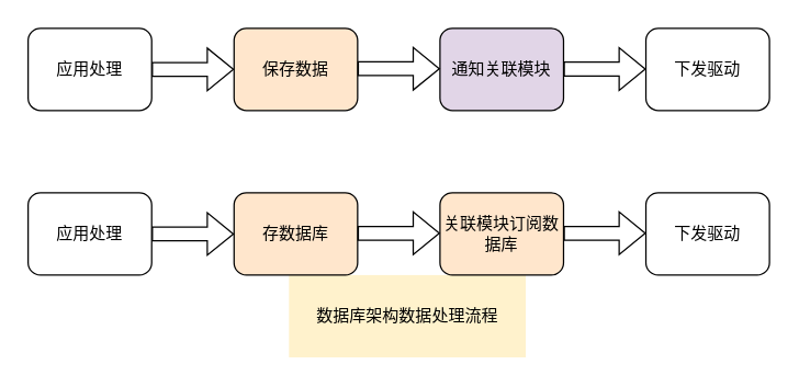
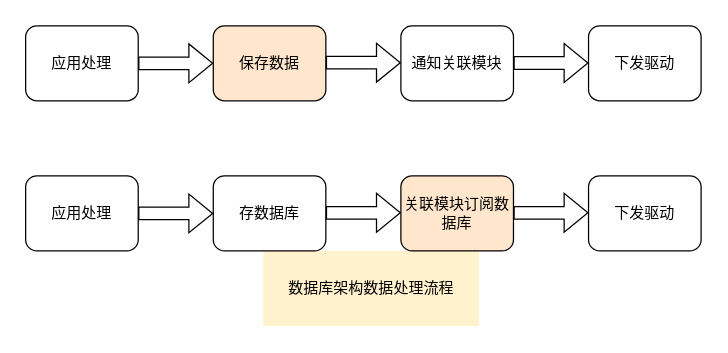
  <mxCell id="0" />
  <mxCell id="1" parent="0" />
  <mxCell id="2" value="数据库架构数据处理流程" style="rounded=0;whiteSpace=wrap;html=1;fontSize=12;strokeColor=none;fontFamily=宋体;fillColor=#fff2cc;" parent="1" vertex="1"><mxGeometry x="210" y="200" width="172.5" height="60" as="geometry" /></mxCell>
  <mxCell id="3" value="应用处理" style="rounded=1;whiteSpace=wrap;html=1;fontSize=12;fontFamily=宋体;" parent="1" vertex="1"><mxGeometry x="20" y="20" width="90" height="60" as="geometry" /></mxCell>
  <mxCell id="4" value="保存数据" style="rounded=1;whiteSpace=wrap;html=1;fontSize=12;fontFamily=宋体;fillColor=#ffe6cc;" parent="1" vertex="1"><mxGeometry x="170" y="20" width="90" height="60" as="geometry" /></mxCell>
- <mxCell id="5" value="通知关联模块" style="rounded=1;whiteSpace=wrap;html=1;fontSize=12;fontFamily=宋体;fillColor=#e1d5e7;" parent="1" vertex="1"><mxGeometry x="320" y="20" width="90" height="60" as="geometry" /></mxCell>
+ <mxCell id="5" value="通知关联模块" style="rounded=1;whiteSpace=wrap;html=1;fontSize=12;fontFamily=宋体;" parent="1" vertex="1"><mxGeometry x="320" y="20" width="90" height="60" as="geometry" /></mxCell>
  <mxCell id="6" value="下发驱动" style="rounded=1;whiteSpace=wrap;html=1;fontSize=12;fontFamily=宋体;" parent="1" vertex="1"><mxGeometry x="470" y="20" width="90" height="60" as="geometry" /></mxCell>
  <mxCell id="7" value="" style="shape=flexArrow;endArrow=classic;html=1;rounded=0;exitX=1;exitY=0.5;exitDx=0;exitDy=0;fontSize=12;fontFamily=宋体;" parent="1" source="3" target="4" edge="1"><mxGeometry width="50" height="50" relative="1" as="geometry"><mxPoint x="320" y="310" as="sourcePoint" /><mxPoint x="370" y="260" as="targetPoint" /></mxGeometry></mxCell>
  <mxCell id="8" value="" style="shape=flexArrow;endArrow=classic;html=1;rounded=0;exitX=1;exitY=0.5;exitDx=0;exitDy=0;fontSize=12;fontFamily=宋体;" parent="1" edge="1"><mxGeometry width="50" height="50" relative="1" as="geometry"><mxPoint x="260" y="49.5" as="sourcePoint" /><mxPoint x="320" y="49.5" as="targetPoint" /></mxGeometry></mxCell>
  <mxCell id="9" value="" style="shape=flexArrow;endArrow=classic;html=1;rounded=0;exitX=1;exitY=0.5;exitDx=0;exitDy=0;fontSize=12;fontFamily=宋体;" parent="1" edge="1"><mxGeometry width="50" height="50" relative="1" as="geometry"><mxPoint x="410" y="49.76" as="sourcePoint" /><mxPoint x="470" y="49.76" as="targetPoint" /></mxGeometry></mxCell>
  <mxCell id="10" value="应用处理" style="rounded=1;whiteSpace=wrap;html=1;fontSize=12;fontFamily=宋体;" parent="1" vertex="1"><mxGeometry x="20" y="140" width="90" height="60" as="geometry" /></mxCell>
- <mxCell id="11" value="存数据库" style="rounded=1;whiteSpace=wrap;html=1;fontSize=12;fontFamily=宋体;fillColor=#ffe6cc;" parent="1" vertex="1"><mxGeometry x="170" y="140" width="90" height="60" as="geometry" /></mxCell>
+ <mxCell id="11" value="存数据库" style="rounded=1;whiteSpace=wrap;html=1;fontSize=12;fontFamily=宋体;" parent="1" vertex="1"><mxGeometry x="170" y="140" width="90" height="60" as="geometry" /></mxCell>
  <mxCell id="12" value="关联模块订阅数据库" style="rounded=1;whiteSpace=wrap;html=1;fontSize=12;fontFamily=宋体;fillColor=#ffe6cc;" parent="1" vertex="1"><mxGeometry x="320" y="140" width="90" height="60" as="geometry" /></mxCell>
  <mxCell id="13" value="下发驱动" style="rounded=1;whiteSpace=wrap;html=1;fontSize=12;fontFamily=宋体;" parent="1" vertex="1"><mxGeometry x="470" y="140" width="90" height="60" as="geometry" /></mxCell>
  <mxCell id="14" value="" style="shape=flexArrow;endArrow=classic;html=1;rounded=0;exitX=1;exitY=0.5;exitDx=0;exitDy=0;fontSize=12;fontFamily=宋体;" parent="1" source="10" target="11" edge="1"><mxGeometry width="50" height="50" relative="1" as="geometry"><mxPoint x="290" y="430" as="sourcePoint" /><mxPoint x="340" y="380" as="targetPoint" /></mxGeometry></mxCell>
  <mxCell id="15" value="" style="shape=flexArrow;endArrow=classic;html=1;rounded=0;exitX=1;exitY=0.5;exitDx=0;exitDy=0;fontSize=12;fontFamily=宋体;" parent="1" edge="1"><mxGeometry width="50" height="50" relative="1" as="geometry"><mxPoint x="260" y="169.5" as="sourcePoint" /><mxPoint x="320" y="169.5" as="targetPoint" /></mxGeometry></mxCell>
  <mxCell id="16" value="" style="shape=flexArrow;endArrow=classic;html=1;rounded=0;exitX=1;exitY=0.5;exitDx=0;exitDy=0;fontSize=12;fontFamily=宋体;" parent="1" edge="1"><mxGeometry width="50" height="50" relative="1" as="geometry"><mxPoint x="410" y="169.5" as="sourcePoint" /><mxPoint x="470" y="169.5" as="targetPoint" /></mxGeometry></mxCell>
